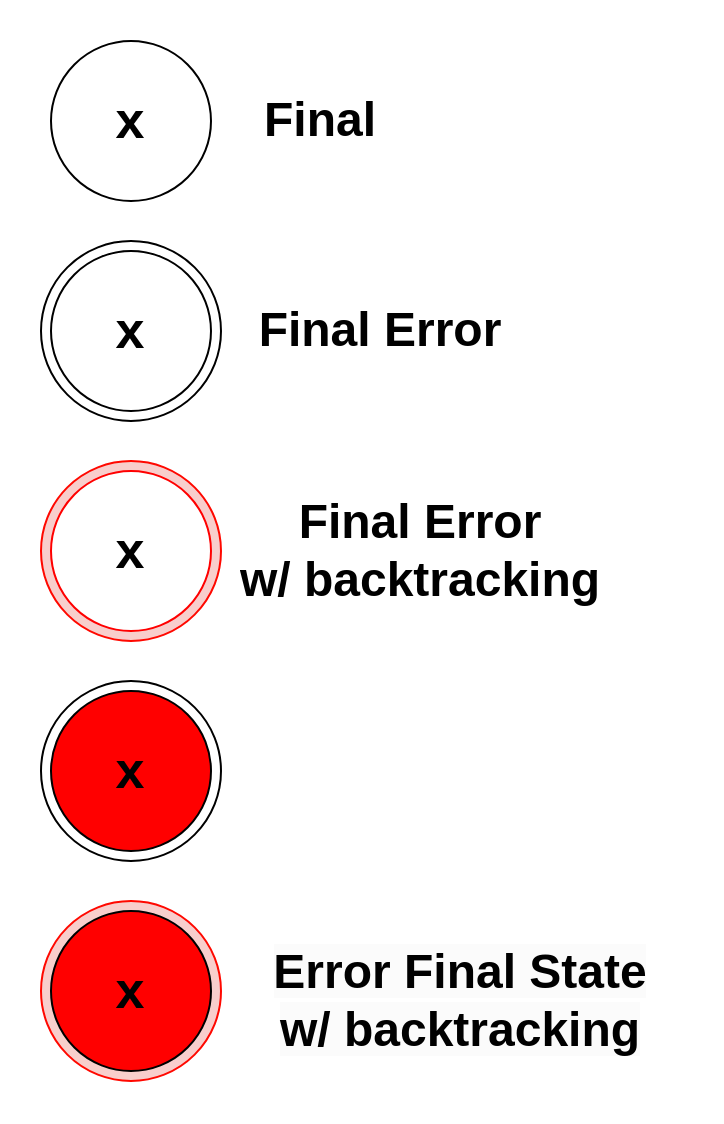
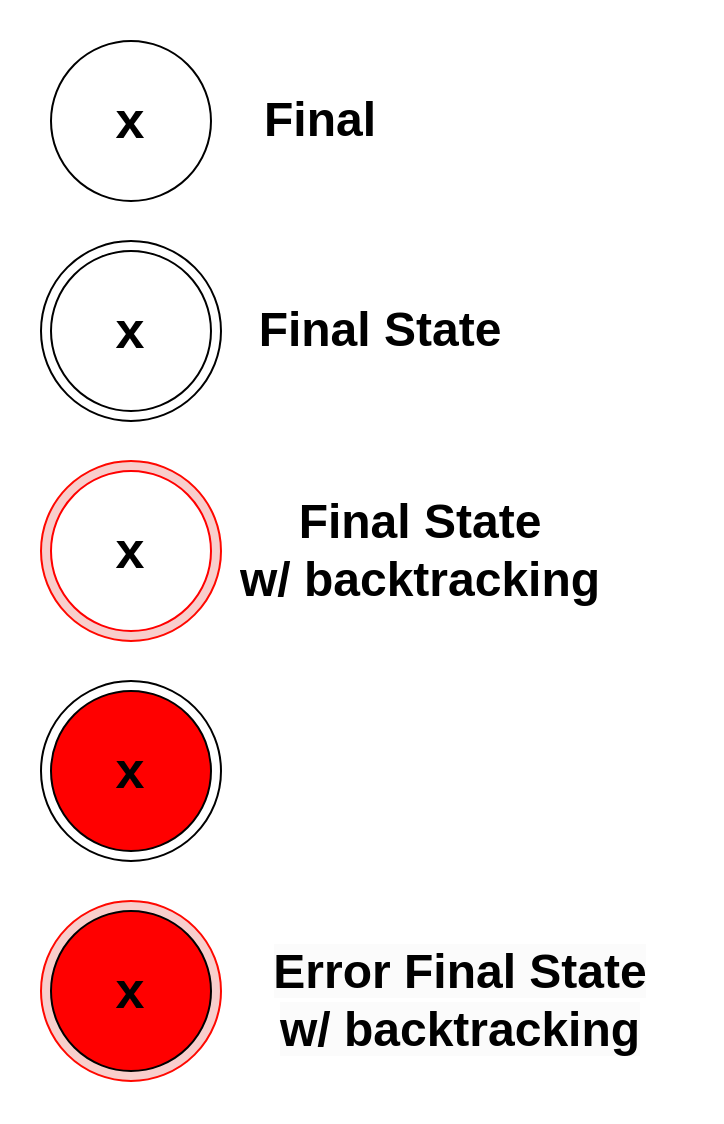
  <mxCell id="0" />
  <mxCell id="1" parent="0" />
  <mxCell id="2" value="&lt;font size=&quot;1&quot; style=&quot;&quot;&gt;&lt;b style=&quot;font-size: 26px;&quot;&gt;x&lt;/b&gt;&lt;/font&gt;" style="ellipse;whiteSpace=wrap;html=1;aspect=fixed;" vertex="1" parent="1"><mxGeometry x="25" y="20" width="80" height="80" as="geometry" /></mxCell>
  <mxCell id="3" value="&lt;font size=&quot;1&quot; style=&quot;&quot;&gt;&lt;b style=&quot;font-size: 24px;&quot;&gt;Final&lt;br&gt;&lt;/b&gt;&lt;/font&gt;" style="text;strokeColor=none;fillColor=none;align=center;verticalAlign=middle;spacingLeft=4;spacingRight=4;overflow=hidden;points=[[0,0.5],[1,0.5]];portConstraint=eastwest;rotatable=0;whiteSpace=wrap;html=1;" vertex="1" parent="1"><mxGeometry x="105" y="38.75" width="110" height="42.5" as="geometry" /></mxCell>
  <mxCell id="4" value="" style="ellipse;whiteSpace=wrap;html=1;aspect=fixed;fontSize=26;" vertex="1" parent="1"><mxGeometry x="20" y="120" width="90" height="90" as="geometry" /></mxCell>
  <mxCell id="5" value="&lt;font size=&quot;1&quot; style=&quot;&quot;&gt;&lt;b style=&quot;font-size: 26px;&quot;&gt;x&lt;/b&gt;&lt;/font&gt;" style="ellipse;whiteSpace=wrap;html=1;aspect=fixed;" vertex="1" parent="1"><mxGeometry x="25" y="125" width="80" height="80" as="geometry" /></mxCell>
- <mxCell id="6" value="&lt;font size=&quot;1&quot; style=&quot;&quot;&gt;&lt;b style=&quot;font-size: 24px;&quot;&gt;Final Error&lt;br&gt;&lt;/b&gt;&lt;/font&gt;" style="text;strokeColor=none;fillColor=none;align=center;verticalAlign=middle;spacingLeft=4;spacingRight=4;overflow=hidden;points=[[0,0.5],[1,0.5]];portConstraint=eastwest;rotatable=0;whiteSpace=wrap;html=1;" vertex="1" parent="1"><mxGeometry x="105" y="143.75" width="170" height="42.5" as="geometry" /></mxCell>
+ <mxCell id="6" value="&lt;font size=&quot;1&quot; style=&quot;&quot;&gt;&lt;b style=&quot;font-size: 24px;&quot;&gt;Final State&lt;br&gt;&lt;/b&gt;&lt;/font&gt;" style="text;strokeColor=none;fillColor=none;align=center;verticalAlign=middle;spacingLeft=4;spacingRight=4;overflow=hidden;points=[[0,0.5],[1,0.5]];portConstraint=eastwest;rotatable=0;whiteSpace=wrap;html=1;" vertex="1" parent="1"><mxGeometry x="105" y="143.75" width="170" height="42.5" as="geometry" /></mxCell>
  <mxCell id="7" value="" style="ellipse;whiteSpace=wrap;html=1;aspect=fixed;fontSize=26;fillColor=#f8cecc;strokeColor=#ff0800;" vertex="1" parent="1"><mxGeometry x="20" y="230" width="90" height="90" as="geometry" /></mxCell>
  <mxCell id="8" value="&lt;font size=&quot;1&quot; style=&quot;&quot;&gt;&lt;b style=&quot;font-size: 26px;&quot;&gt;x&lt;/b&gt;&lt;/font&gt;" style="ellipse;whiteSpace=wrap;html=1;aspect=fixed;strokeColor=#ff0000;" vertex="1" parent="1"><mxGeometry x="25" y="235" width="80" height="80" as="geometry" /></mxCell>
- <mxCell id="9" value="&lt;font size=&quot;1&quot; style=&quot;&quot;&gt;&lt;b style=&quot;font-size: 24px;&quot;&gt;Final Error&lt;br&gt;w/ backtracking&lt;br&gt;&lt;/b&gt;&lt;/font&gt;" style="text;strokeColor=none;fillColor=none;align=center;verticalAlign=middle;spacingLeft=4;spacingRight=4;overflow=hidden;points=[[0,0.5],[1,0.5]];portConstraint=eastwest;rotatable=0;whiteSpace=wrap;html=1;" vertex="1" parent="1"><mxGeometry x="105" y="241.88" width="210" height="66.25" as="geometry" /></mxCell>
+ <mxCell id="9" value="&lt;font size=&quot;1&quot; style=&quot;&quot;&gt;&lt;b style=&quot;font-size: 24px;&quot;&gt;Final State&lt;br&gt;w/ backtracking&lt;br&gt;&lt;/b&gt;&lt;/font&gt;" style="text;strokeColor=none;fillColor=none;align=center;verticalAlign=middle;spacingLeft=4;spacingRight=4;overflow=hidden;points=[[0,0.5],[1,0.5]];portConstraint=eastwest;rotatable=0;whiteSpace=wrap;html=1;" vertex="1" parent="1"><mxGeometry x="105" y="241.88" width="210" height="66.25" as="geometry" /></mxCell>
  <mxCell id="10" value="" style="ellipse;whiteSpace=wrap;html=1;aspect=fixed;fontSize=26;strokeColor=default;fillColor=#ffffff;" vertex="1" parent="1"><mxGeometry x="20" y="340" width="90" height="90" as="geometry" /></mxCell>
  <mxCell id="11" value="&lt;font size=&quot;1&quot; style=&quot;&quot;&gt;&lt;b style=&quot;font-size: 26px;&quot;&gt;x&lt;/b&gt;&lt;/font&gt;" style="ellipse;whiteSpace=wrap;html=1;aspect=fixed;fillColor=#ff0000;" vertex="1" parent="1"><mxGeometry x="25" y="345" width="80" height="80" as="geometry" /></mxCell>
  <mxCell id="12" value="" style="ellipse;whiteSpace=wrap;html=1;aspect=fixed;fontSize=26;fillColor=#f8cecc;strokeColor=#ff0800;" vertex="1" parent="1"><mxGeometry x="20" y="450" width="90" height="90" as="geometry" /></mxCell>
  <mxCell id="13" value="&lt;font size=&quot;1&quot; style=&quot;&quot;&gt;&lt;b style=&quot;font-size: 26px;&quot;&gt;x&lt;/b&gt;&lt;/font&gt;" style="ellipse;whiteSpace=wrap;html=1;aspect=fixed;fillColor=#ff0000;" vertex="1" parent="1"><mxGeometry x="25" y="455" width="80" height="80" as="geometry" /></mxCell>
  <mxCell id="14" value="&lt;b style=&quot;border-color: var(--border-color); color: rgb(0, 0, 0); font-family: Helvetica; font-style: normal; font-variant-ligatures: normal; font-variant-caps: normal; letter-spacing: normal; orphans: 2; text-indent: 0px; text-transform: none; widows: 2; word-spacing: 0px; -webkit-text-stroke-width: 0px; background-color: rgb(251, 251, 251); text-decoration-thickness: initial; text-decoration-style: initial; text-decoration-color: initial; font-size: 24px;&quot;&gt;Error Final State w/ backtracking&lt;/b&gt;" style="text;whiteSpace=wrap;html=1;fontSize=24;align=center;" vertex="1" parent="1"><mxGeometry x="120" y="465" width="220" height="50" as="geometry" /></mxCell>
